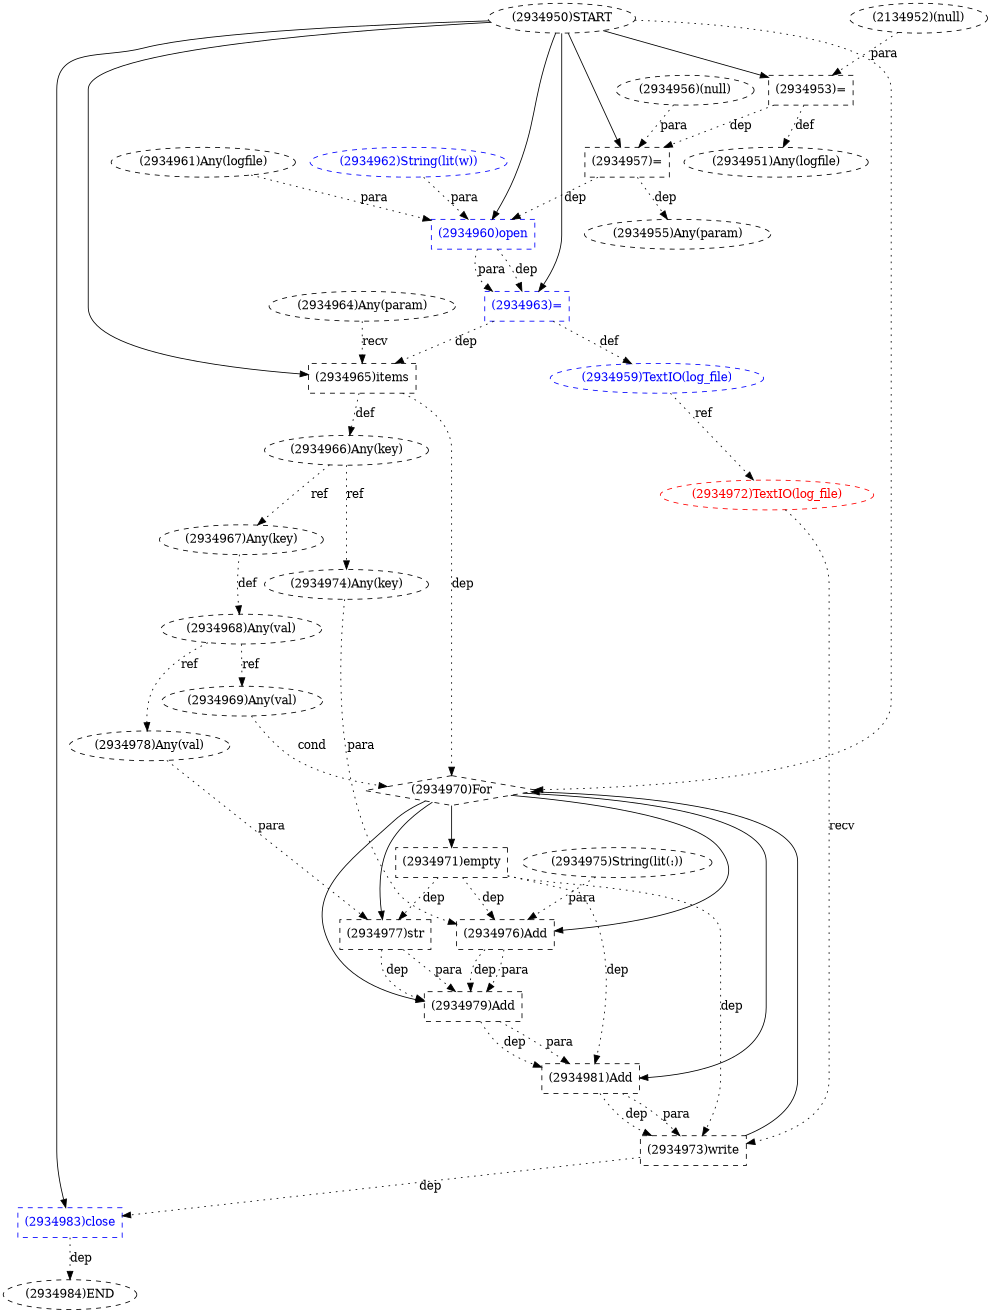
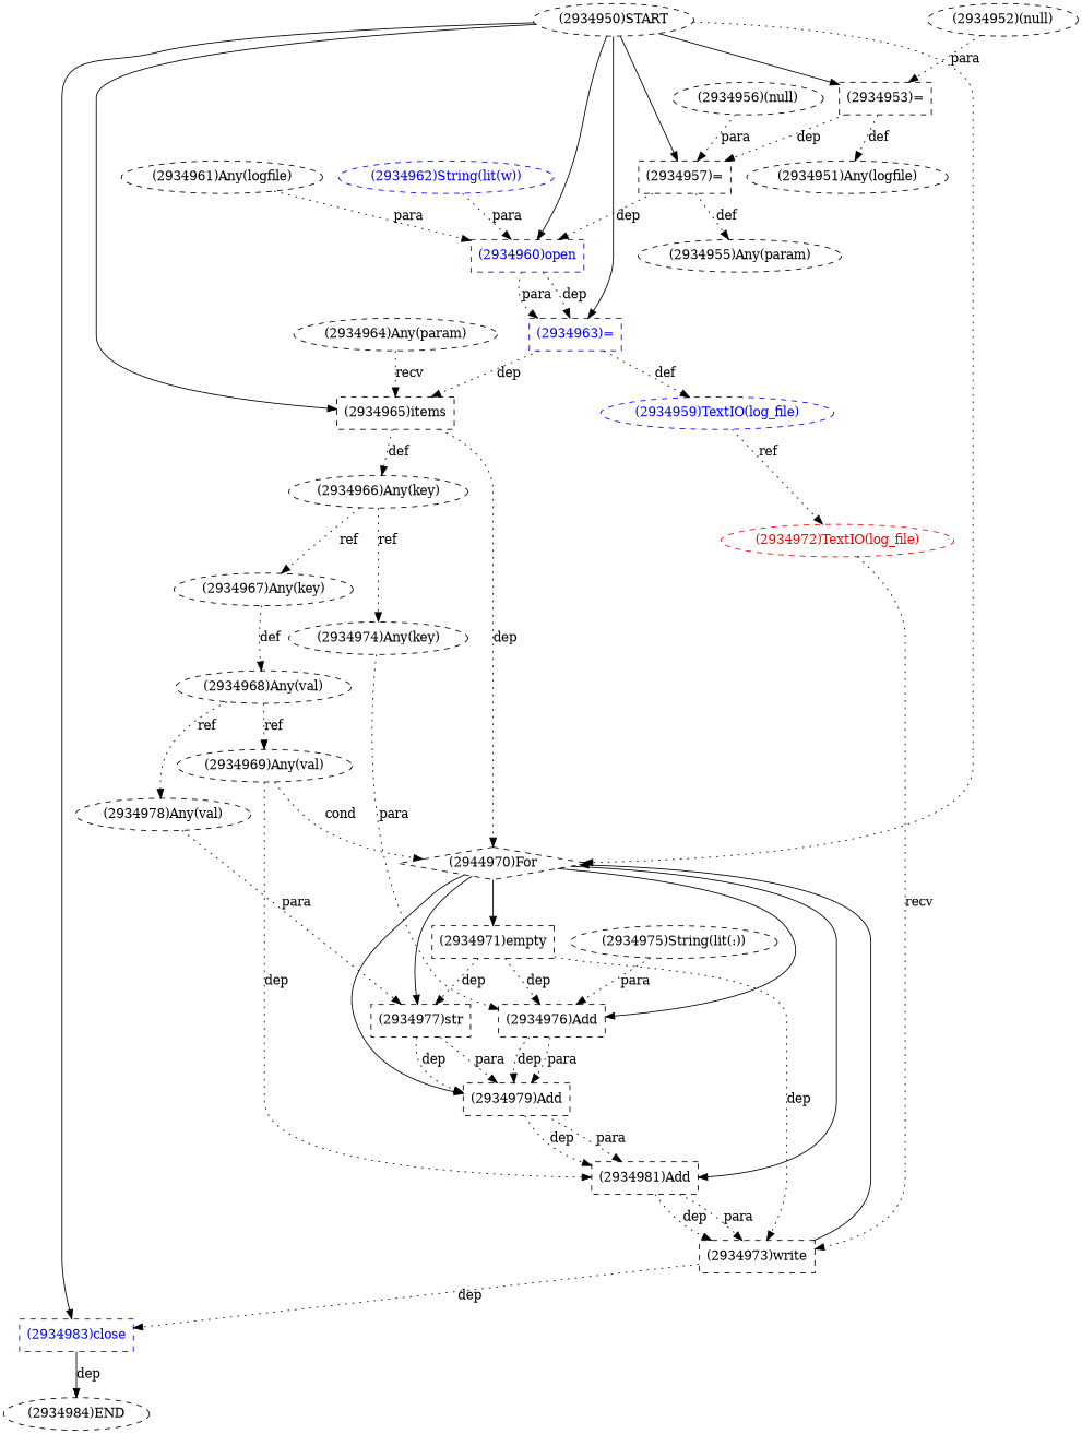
  digraph {
    fontname="DejaVu Serif"
    node [fontname="DejaVu Serif" shape=ellipse style=dashed]
    edge [fontname="DejaVu Serif" style=dotted]
    n1 [label="(2934955)Any(param)"]
    n2 [label="(2934981)Add" shape=box]
    n3 [label="(2934973)write" shape=box]
    n4 [color=blue fontcolor=blue label="(2934983)close" shape=box]
-   n5 [label="(2934970)For" shape=diamond]
+   n5 [label="(2944970)For" shape=diamond]
    n6 [label="(2934961)Any(logfile)"]
    n7 [color=blue fontcolor=blue label="(2934960)open" shape=box]
    n8 [color=blue fontcolor=blue label="(2934963)=" shape=box]
    n9 [label="(2934956)(null)"]
    n10 [label="(2934957)=" shape=box]
    n11 [label="(2934964)Any(param)"]
    n12 [label="(2934965)items" shape=box]
    n13 [label="(2934966)Any(key)"]
    n14 [label="(2934967)Any(key)"]
    n15 [label="(2934974)Any(key)"]
    n16 [label="(2934968)Any(val)"]
    n17 [label="(2934976)Add" shape=box]
    n18 [label="(2934984)END" shape=""]
    n19 [label="(2934971)empty" shape=box]
    n20 [label="(2934977)str" shape=box]
    n21 [label="(2934979)Add" shape=box]
    n22 [color=red fontcolor=red label="(2934972)TextIO(log_file)"]
    n23 [label="(2934951)Any(logfile)"]
    n24 [label="(2934978)Any(val)"]
    n25 [label="(2934969)Any(val)"]
    n26 [color=blue fontcolor=blue label="(2934959)TextIO(log_file)"]
    n27 [label="(2934975)String(lit(:))"]
    n28 [label="(2934950)START" shape=""]
    n29 [label="(2934953)=" shape=box]
-   n30 [label="(2134952)(null)"]
+   n30 [label="(2934952)(null)"]
    n31 [color=blue fontcolor=blue label="(2934962)String(lit(w))"]
    n2 -> n3 [label=dep]
    n2 -> n3 [label=para]
    n3 -> n4 [label=dep]
    n3 -> n5 [style=solid]
-   n4 -> n18 [label=dep]
+   n4 -> n18 [label=dep style=solid]
    n5 -> n2 [style=solid]
    n5 -> n17 [style=solid]
    n5 -> n19 [style=solid]
    n5 -> n20 [style=solid]
    n5 -> n21 [style=solid]
    n6 -> n7 [label=para]
    n7 -> n8 [label=dep]
    n7 -> n8 [label=para]
    n8 -> n12 [label=dep]
    n8 -> n26 [label=def]
    n9 -> n10 [label=para]
-   n10 -> n1 [label=dep]
+   n10 -> n1 [label=def]
    n10 -> n7 [label=dep]
    n11 -> n12 [label=recv]
    n12 -> n5 [label=dep]
    n12 -> n13 [label=def]
    n13 -> n14 [label=ref]
    n13 -> n15 [label=ref]
    n14 -> n16 [label=def]
    n15 -> n17 [label=para]
    n16 -> n24 [label=ref]
    n16 -> n25 [label=ref]
    n17 -> n21 [label=dep]
    n17 -> n21 [label=para]
-   n19 -> n2 [label=dep]
+   n25 -> n2 [label=dep]
    n19 -> n3 [label=dep]
    n19 -> n17 [label=dep]
    n19 -> n20 [label=dep]
    n20 -> n21 [label=dep]
    n20 -> n21 [label=para]
    n21 -> n2 [label=dep]
    n21 -> n2 [label=para]
    n22 -> n3 [label=recv]
    n24 -> n20 [label=para]
    n25 -> n5 [label=cond]
    n26 -> n22 [label=ref]
    n27 -> n17 [label=para]
    n28 -> n4 [style=solid]
    n28 -> n5
    n28 -> n7 [style=solid]
    n28 -> n8 [style=solid]
    n28 -> n10 [style=solid]
    n28 -> n12 [style=solid]
    n28 -> n29 [style=solid]
    n29 -> n10 [label=dep]
    n29 -> n23 [label=def]
    n30 -> n29 [label=para]
    n31 -> n7 [label=para]
  }
